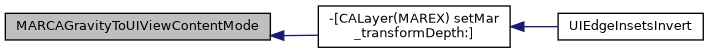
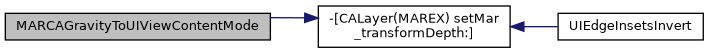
  digraph {
    rankdir=LR
    node [color=black fillcolor=white fontname=Helvetica fontsize=10 shape=record style=filled]
    edge [color=midnightblue dir=back fontname=Helvetica fontsize=10 labelfontname=Helvetica labelfontsize=10 style=solid]
    n1 [fillcolor=grey75 fontcolor=black height=0.2 label=MARCAGravityToUIViewContentMode width=0.4]
    n2 [height=0.2 label="-[CALayer(MAREX) setMar\l_transformDepth:]" width=0.4]
    n3 [height=0.2 label=UIEdgeInsetsInvert width=0.4]
-   n1 -> n2
+   n2 -> n1
    n2 -> n3
  }
